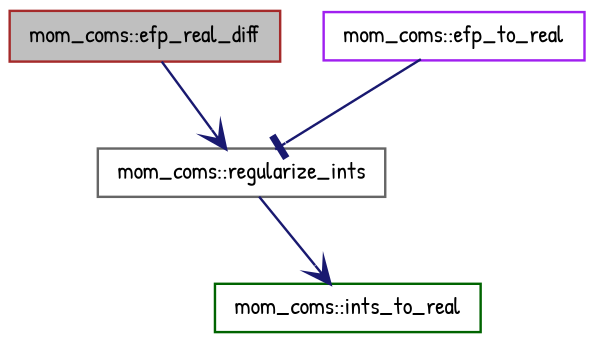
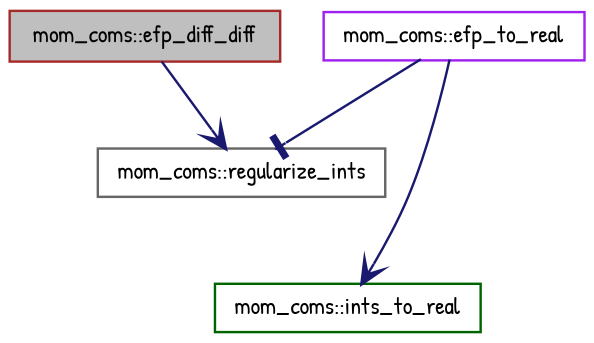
  digraph {
    fontname="Patrick Hand"
    rankdir=TB
    node [fillcolor=white fontname="Patrick Hand" fontsize=10 shape=record style=filled]
    edge [arrowhead=vee color=midnightblue fontname="Patrick Hand" fontsize=10 labelfontname=Helvetica labelfontsize=10 style=solid]
-   n1 [color=brown fillcolor=grey75 fontcolor=black height=0.2 label="mom_coms::efp_real_diff" width=0.4]
+   n1 [color=brown fillcolor=grey75 fontcolor=black height=0.2 label="mom_coms::efp_diff_diff" width=0.4]
    n2 [color=gray40 height=0.2 label="mom_coms::regularize_ints" width=0.4]
    n3 [color=purple height=0.2 label="mom_coms::efp_to_real" width=0.4]
    n4 [color=darkgreen height=0.2 label="mom_coms::ints_to_real" width=0.4]
    n1 -> n2
    n3 -> n2 [arrowhead=tee]
-   n2 -> n4
+   n3 -> n4
  }
